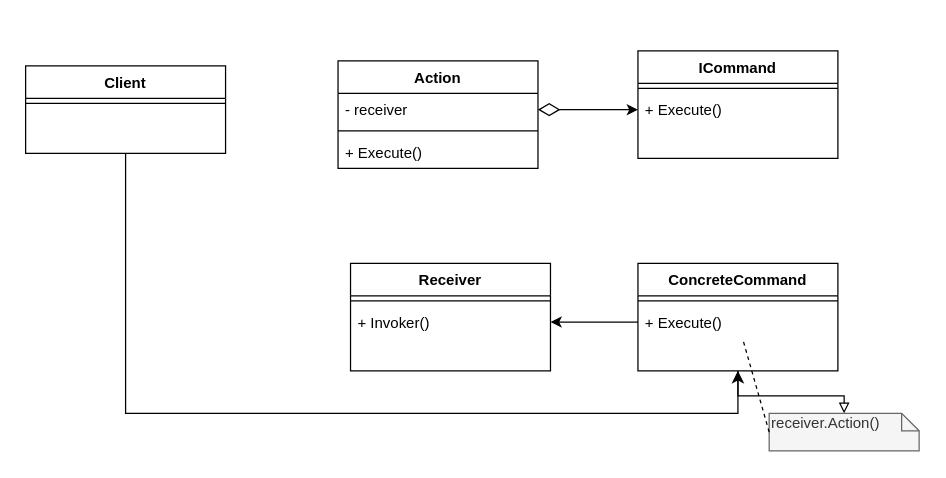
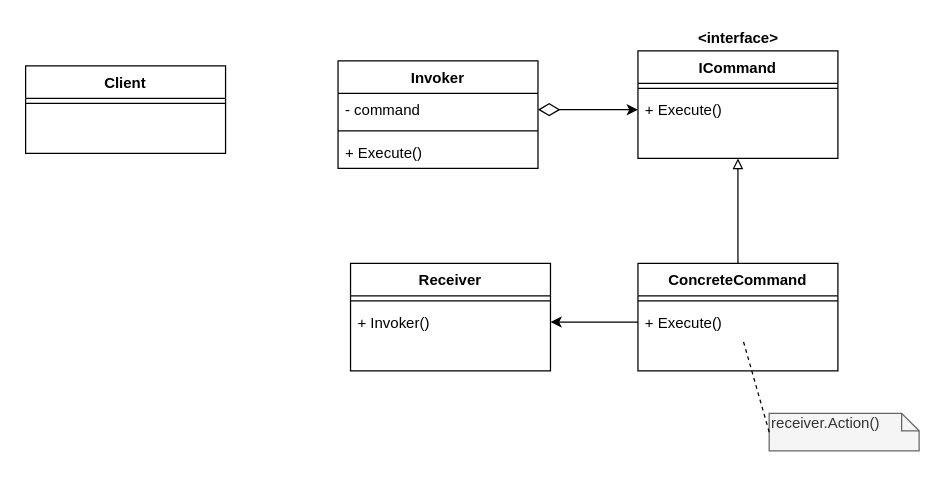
  <mxCell id="0" />
  <mxCell id="1" parent="0" />
- <mxCell id="3" style="edgeStyle=orthogonalEdgeStyle;rounded=0;orthogonalLoop=1;jettySize=auto;html=1;endArrow=block;endFill=0;jumpSize=10;" edge="1" parent="1" source="12" target="7"><mxGeometry relative="1" as="geometry" /></mxCell>
+ <mxCell id="2" value="&amp;lt;interface&amp;gt;" style="text;html=1;align=center;verticalAlign=middle;resizable=0;points=[];autosize=1;fontStyle=1" vertex="1" parent="1"><mxGeometry x="550" y="20" width="80" height="20" as="geometry" /></mxCell>
+ <mxCell id="3" style="edgeStyle=orthogonalEdgeStyle;rounded=0;orthogonalLoop=1;jettySize=auto;html=1;entryX=0.5;entryY=1;entryDx=0;entryDy=0;endArrow=block;endFill=0;jumpSize=10;" edge="1" parent="1" source="12" target="9"><mxGeometry relative="1" as="geometry" /></mxCell>
  <mxCell id="4" style="edgeStyle=orthogonalEdgeStyle;rounded=0;orthogonalLoop=1;jettySize=auto;html=1;entryX=1;entryY=0.5;entryDx=0;entryDy=0;" edge="1" parent="1" source="14" target="17"><mxGeometry relative="1" as="geometry" /></mxCell>
  <mxCell id="5" style="edgeStyle=orthogonalEdgeStyle;rounded=0;orthogonalLoop=1;jettySize=auto;html=1;entryX=0;entryY=0.5;entryDx=0;entryDy=0;startArrow=diamondThin;startFill=0;endSize=6;startSize=15;" edge="1" parent="1" source="19" target="11"><mxGeometry relative="1" as="geometry" /></mxCell>
- <mxCell id="6" style="edgeStyle=orthogonalEdgeStyle;rounded=0;jumpSize=10;orthogonalLoop=1;jettySize=auto;html=1;entryX=0.5;entryY=1;entryDx=0;entryDy=0;startFill=0;startSize=10;endFill=1;endSize=7;" edge="1" parent="1" source="22" target="12"><mxGeometry relative="1" as="geometry"><Array as="points"><mxPoint x="100" y="330" /><mxPoint x="590" y="330" /></Array></mxGeometry></mxCell>
  <mxCell id="7" value="receiver.Action()" style="shape=note;whiteSpace=wrap;html=1;size=14;verticalAlign=top;align=left;spacingTop=-6;fillColor=#f5f5f5;strokeColor=#666666;fontColor=#333333;" vertex="1" parent="1"><mxGeometry x="615" y="330" width="120" height="30" as="geometry" /></mxCell>
  <mxCell id="8" value="" style="endArrow=none;dashed=1;html=1;exitX=0;exitY=0.5;exitDx=0;exitDy=0;exitPerimeter=0;" edge="1" parent="1" source="7" target="14"><mxGeometry width="50" height="50" relative="1" as="geometry"><mxPoint x="550" y="380" as="sourcePoint" /><mxPoint x="600" y="330" as="targetPoint" /></mxGeometry></mxCell>
  <mxCell id="9" value="ICommand" style="swimlane;fontStyle=1;align=center;verticalAlign=top;childLayout=stackLayout;horizontal=1;startSize=26;horizontalStack=0;resizeParent=1;resizeLast=0;collapsible=1;marginBottom=0;rounded=0;shadow=0;strokeWidth=1;" vertex="1" parent="1"><mxGeometry x="510" y="40" width="160" height="86" as="geometry"><mxRectangle x="340" y="380" width="170" height="26" as="alternateBounds" /></mxGeometry></mxCell>
  <mxCell id="10" value="" style="line;html=1;strokeWidth=1;align=left;verticalAlign=middle;spacingTop=-1;spacingLeft=3;spacingRight=3;rotatable=0;labelPosition=right;points=[];portConstraint=eastwest;" vertex="1" parent="9"><mxGeometry y="26" width="160" height="8" as="geometry" /></mxCell>
  <mxCell id="11" value="+ Execute()" style="text;align=left;verticalAlign=top;spacingLeft=4;spacingRight=4;overflow=hidden;rotatable=0;points=[[0,0.5],[1,0.5]];portConstraint=eastwest;" vertex="1" parent="9"><mxGeometry y="34" width="160" height="26" as="geometry" /></mxCell>
  <mxCell id="12" value="ConcreteCommand" style="swimlane;fontStyle=1;align=center;verticalAlign=top;childLayout=stackLayout;horizontal=1;startSize=26;horizontalStack=0;resizeParent=1;resizeLast=0;collapsible=1;marginBottom=0;rounded=0;shadow=0;strokeWidth=1;" vertex="1" parent="1"><mxGeometry x="510" y="210" width="160" height="86" as="geometry"><mxRectangle x="340" y="380" width="170" height="26" as="alternateBounds" /></mxGeometry></mxCell>
  <mxCell id="13" value="" style="line;html=1;strokeWidth=1;align=left;verticalAlign=middle;spacingTop=-1;spacingLeft=3;spacingRight=3;rotatable=0;labelPosition=right;points=[];portConstraint=eastwest;" vertex="1" parent="12"><mxGeometry y="26" width="160" height="8" as="geometry" /></mxCell>
  <mxCell id="14" value="+ Execute()" style="text;align=left;verticalAlign=top;spacingLeft=4;spacingRight=4;overflow=hidden;rotatable=0;points=[[0,0.5],[1,0.5]];portConstraint=eastwest;" vertex="1" parent="12"><mxGeometry y="34" width="160" height="26" as="geometry" /></mxCell>
  <mxCell id="15" value="Receiver" style="swimlane;fontStyle=1;align=center;verticalAlign=top;childLayout=stackLayout;horizontal=1;startSize=26;horizontalStack=0;resizeParent=1;resizeLast=0;collapsible=1;marginBottom=0;rounded=0;shadow=0;strokeWidth=1;" vertex="1" parent="1"><mxGeometry x="280" y="210" width="160" height="86" as="geometry"><mxRectangle x="340" y="380" width="170" height="26" as="alternateBounds" /></mxGeometry></mxCell>
  <mxCell id="16" value="" style="line;html=1;strokeWidth=1;align=left;verticalAlign=middle;spacingTop=-1;spacingLeft=3;spacingRight=3;rotatable=0;labelPosition=right;points=[];portConstraint=eastwest;" vertex="1" parent="15"><mxGeometry y="26" width="160" height="8" as="geometry" /></mxCell>
  <mxCell id="17" value="+ Invoker()" style="text;align=left;verticalAlign=top;spacingLeft=4;spacingRight=4;overflow=hidden;rotatable=0;points=[[0,0.5],[1,0.5]];portConstraint=eastwest;" vertex="1" parent="15"><mxGeometry y="34" width="160" height="26" as="geometry" /></mxCell>
- <mxCell id="18" value="Action" style="swimlane;fontStyle=1;align=center;verticalAlign=top;childLayout=stackLayout;horizontal=1;startSize=26;horizontalStack=0;resizeParent=1;resizeLast=0;collapsible=1;marginBottom=0;rounded=0;shadow=0;strokeWidth=1;" vertex="1" parent="1"><mxGeometry x="270" y="48" width="160" height="86" as="geometry"><mxRectangle x="340" y="380" width="170" height="26" as="alternateBounds" /></mxGeometry></mxCell>
- <mxCell id="19" value="- receiver" style="text;align=left;verticalAlign=top;spacingLeft=4;spacingRight=4;overflow=hidden;rotatable=0;points=[[0,0.5],[1,0.5]];portConstraint=eastwest;" vertex="1" parent="18"><mxGeometry y="26" width="160" height="26" as="geometry" /></mxCell>
+ <mxCell id="18" value="Invoker" style="swimlane;fontStyle=1;align=center;verticalAlign=top;childLayout=stackLayout;horizontal=1;startSize=26;horizontalStack=0;resizeParent=1;resizeLast=0;collapsible=1;marginBottom=0;rounded=0;shadow=0;strokeWidth=1;" vertex="1" parent="1"><mxGeometry x="270" y="48" width="160" height="86" as="geometry"><mxRectangle x="340" y="380" width="170" height="26" as="alternateBounds" /></mxGeometry></mxCell>
+ <mxCell id="19" value="- command" style="text;align=left;verticalAlign=top;spacingLeft=4;spacingRight=4;overflow=hidden;rotatable=0;points=[[0,0.5],[1,0.5]];portConstraint=eastwest;" vertex="1" parent="18"><mxGeometry y="26" width="160" height="26" as="geometry" /></mxCell>
  <mxCell id="20" value="" style="line;html=1;strokeWidth=1;align=left;verticalAlign=middle;spacingTop=-1;spacingLeft=3;spacingRight=3;rotatable=0;labelPosition=right;points=[];portConstraint=eastwest;" vertex="1" parent="18"><mxGeometry y="52" width="160" height="8" as="geometry" /></mxCell>
  <mxCell id="21" value="+ Execute()" style="text;align=left;verticalAlign=top;spacingLeft=4;spacingRight=4;overflow=hidden;rotatable=0;points=[[0,0.5],[1,0.5]];portConstraint=eastwest;" vertex="1" parent="18"><mxGeometry y="60" width="160" height="26" as="geometry" /></mxCell>
  <mxCell id="22" value="Client" style="swimlane;fontStyle=1;align=center;verticalAlign=top;childLayout=stackLayout;horizontal=1;startSize=26;horizontalStack=0;resizeParent=1;resizeLast=0;collapsible=1;marginBottom=0;rounded=0;shadow=0;strokeWidth=1;" vertex="1" parent="1"><mxGeometry x="20" y="52" width="160" height="70" as="geometry"><mxRectangle x="340" y="380" width="170" height="26" as="alternateBounds" /></mxGeometry></mxCell>
  <mxCell id="23" value="" style="line;html=1;strokeWidth=1;align=left;verticalAlign=middle;spacingTop=-1;spacingLeft=3;spacingRight=3;rotatable=0;labelPosition=right;points=[];portConstraint=eastwest;" vertex="1" parent="22"><mxGeometry y="26" width="160" height="8" as="geometry" /></mxCell>
